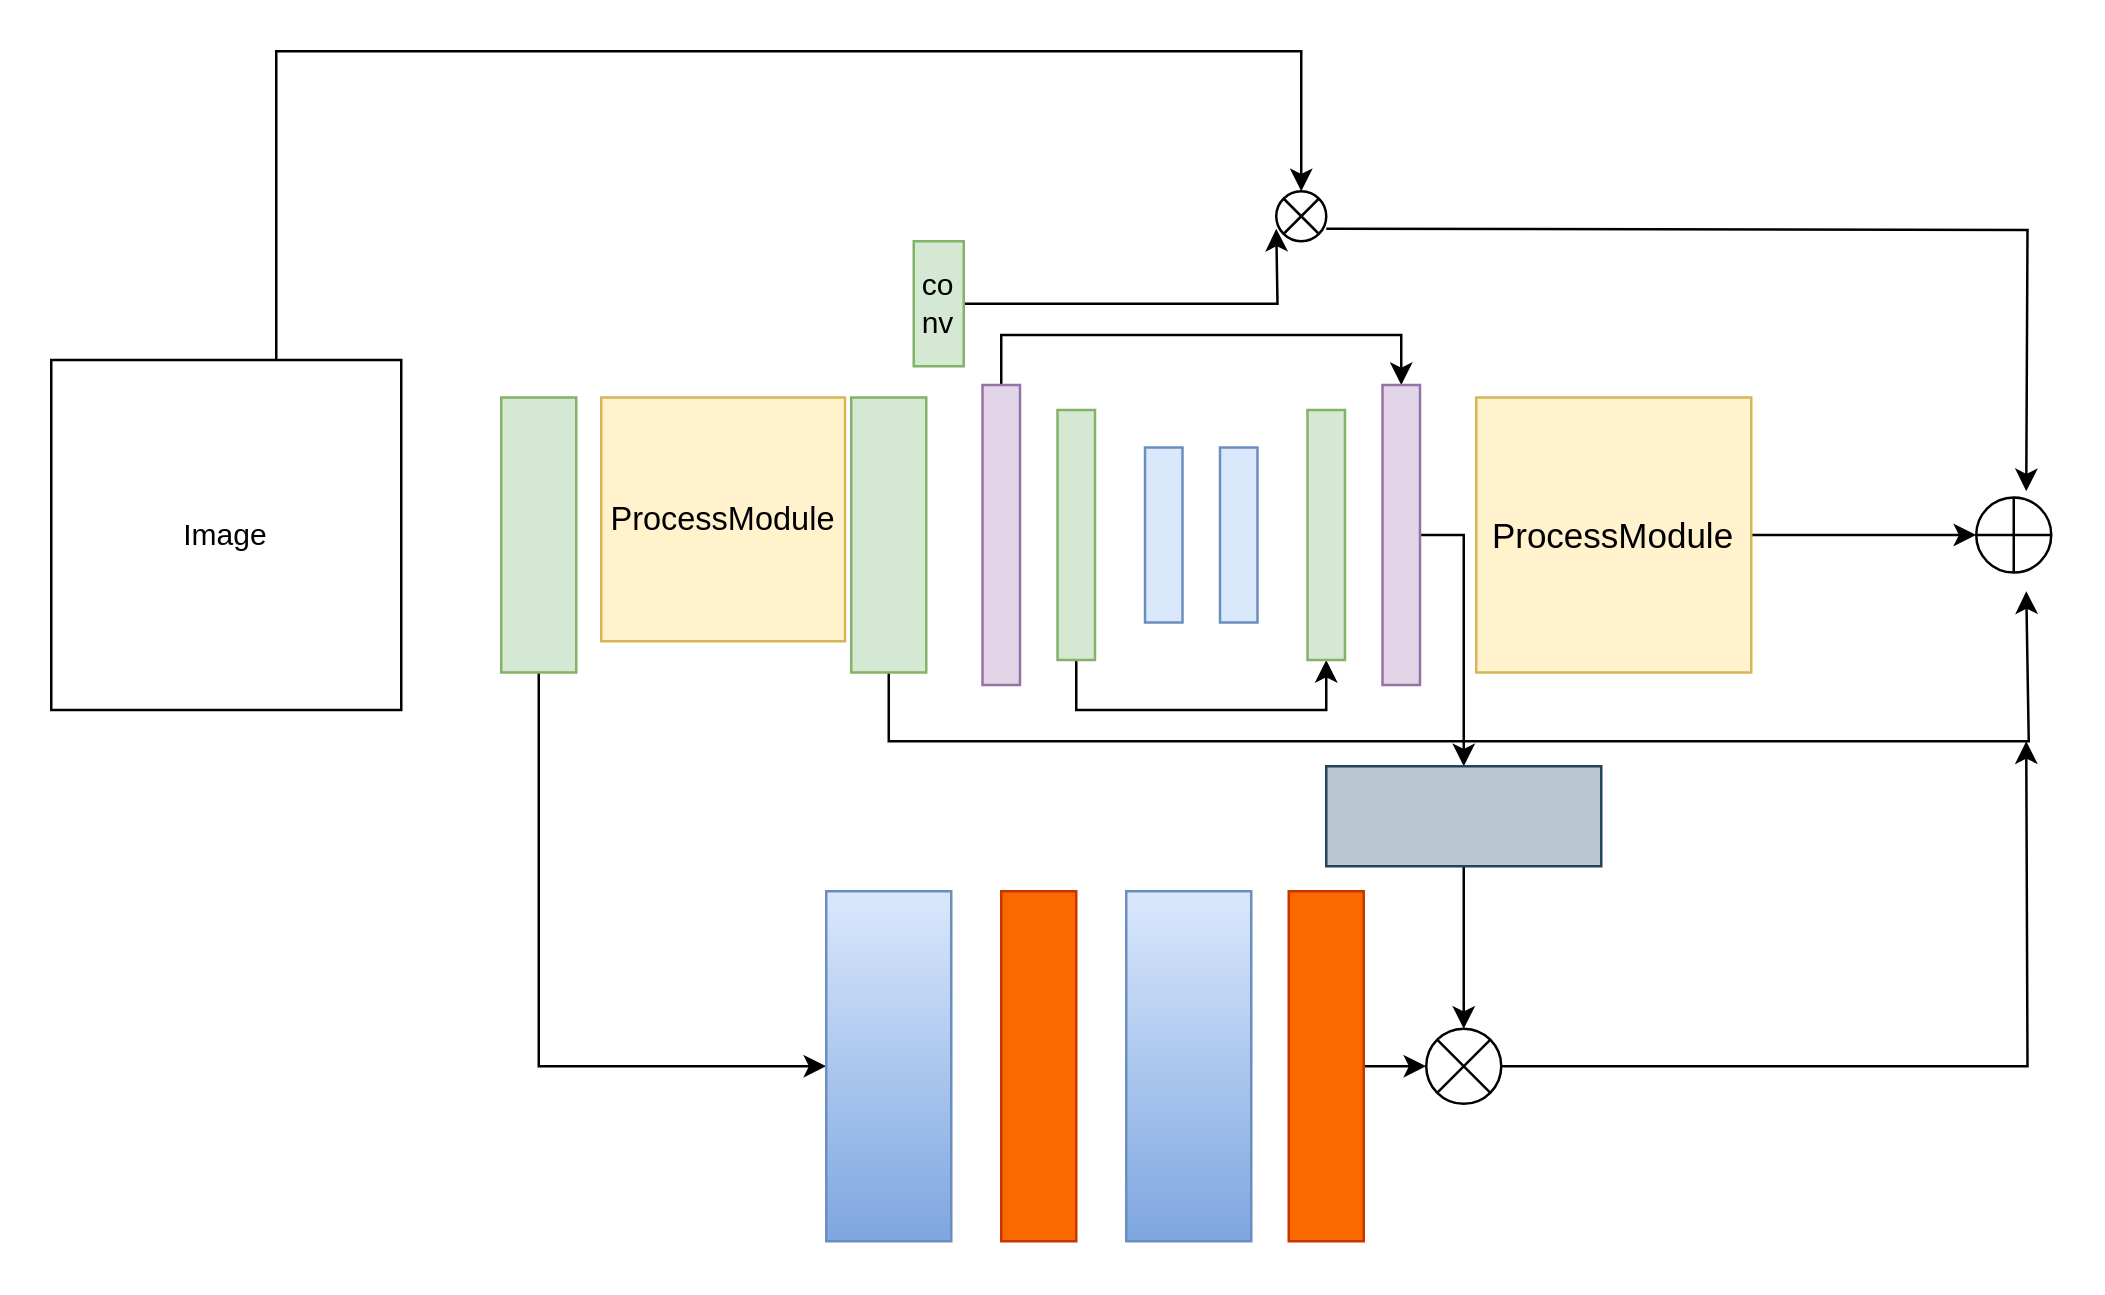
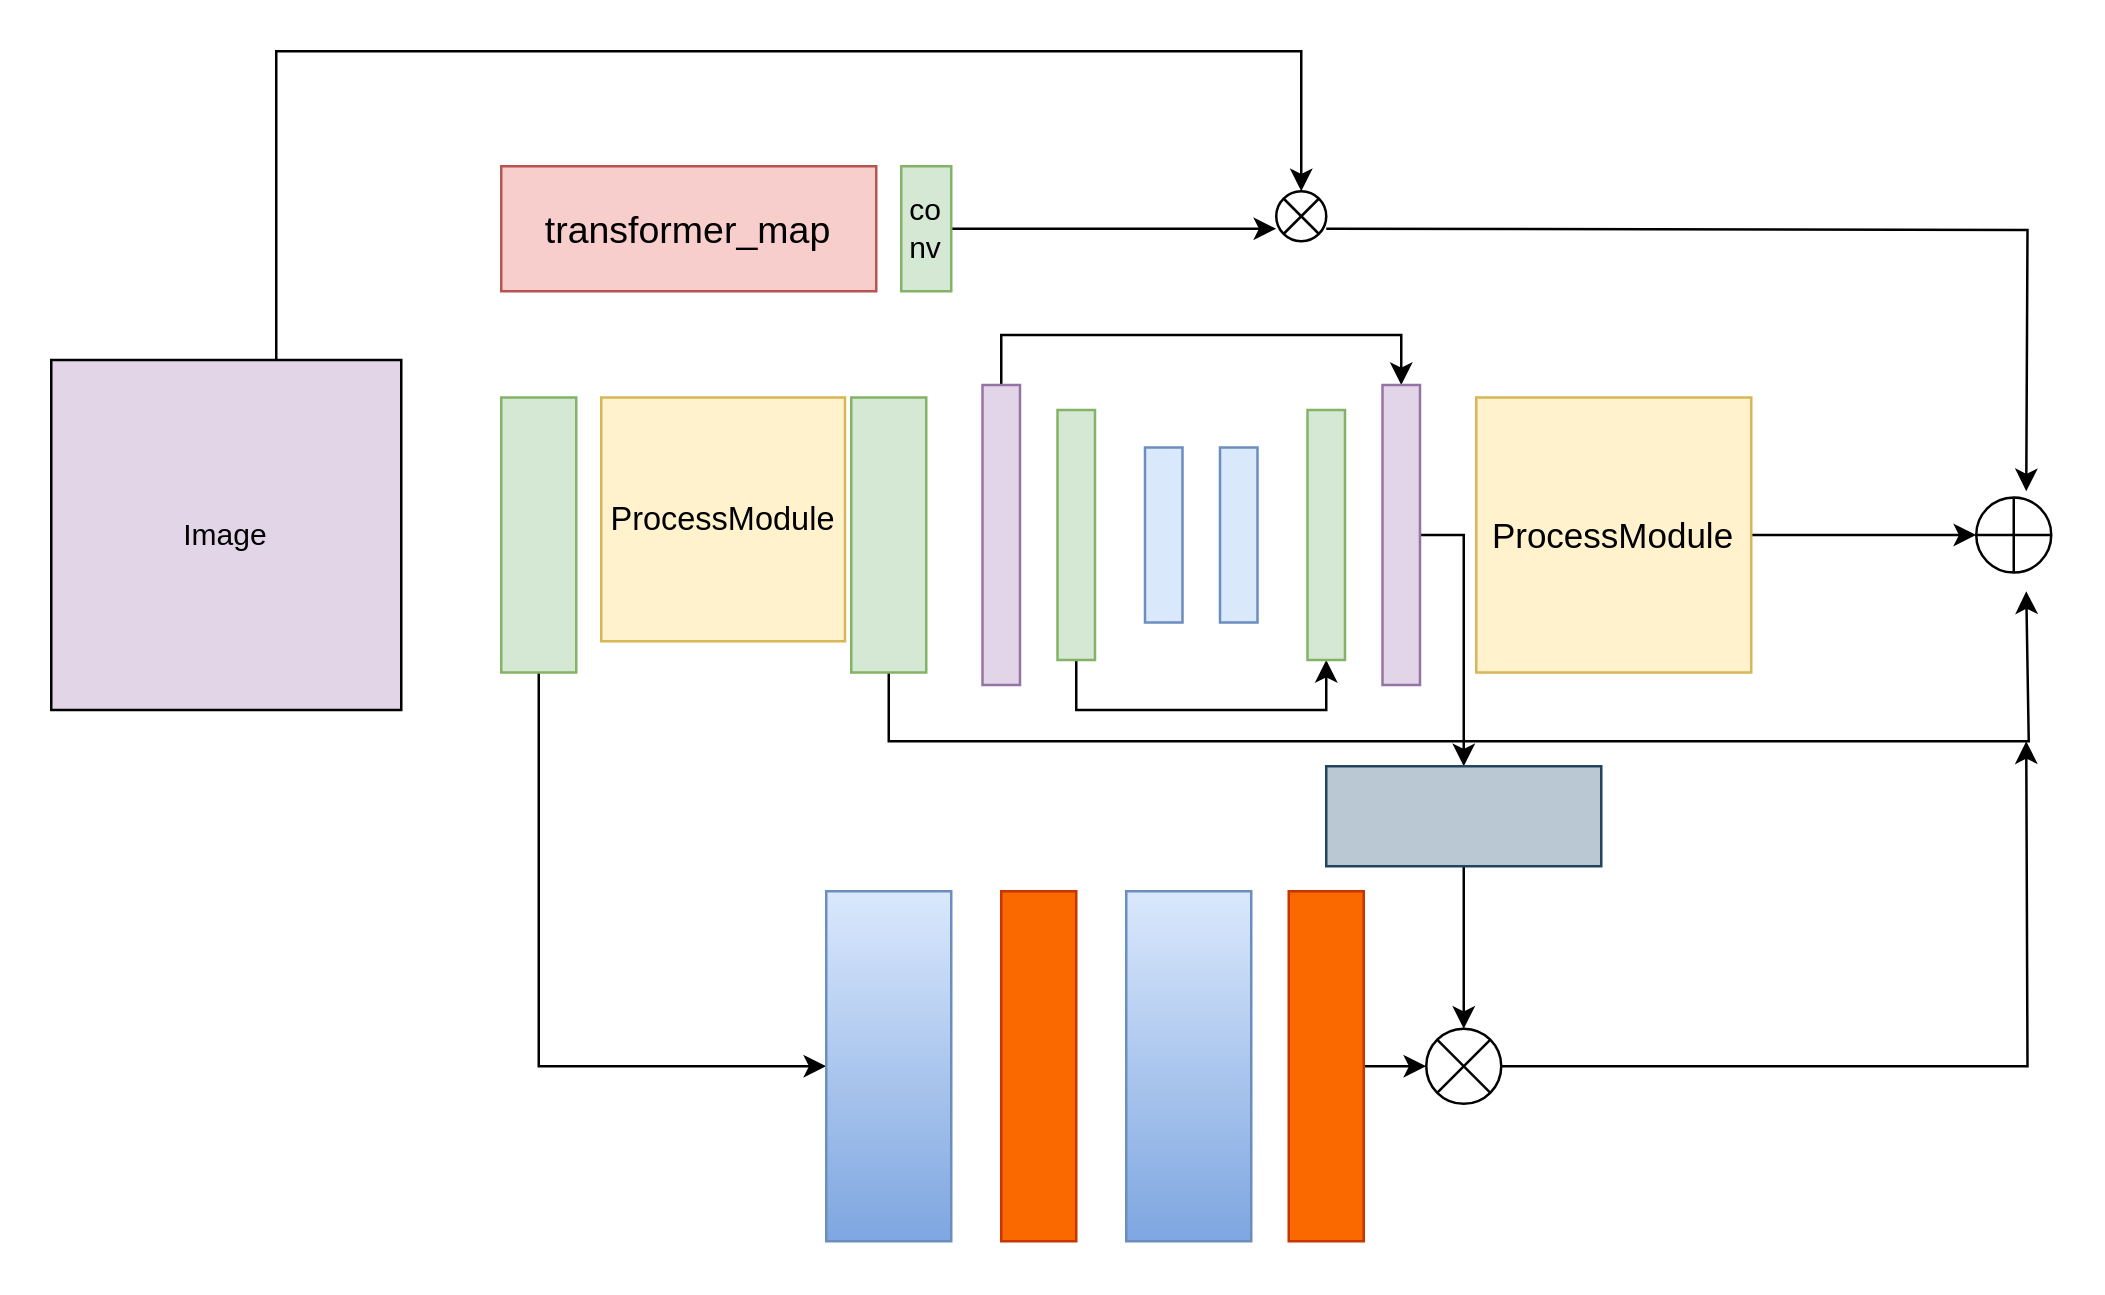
  <mxCell id="0" />
  <mxCell id="1" parent="0" />
+ <mxCell id="2" value="&lt;font style=&quot;font-size: 15px;&quot;&gt;transformer_map&lt;/font&gt;" style="rounded=0;whiteSpace=wrap;html=1;fillColor=#f8cecc;strokeColor=#b85450;" vertex="1" parent="1"><mxGeometry x="200" y="66" width="150" height="50" as="geometry" /></mxCell>
  <mxCell id="3" style="edgeStyle=orthogonalEdgeStyle;rounded=0;orthogonalLoop=1;jettySize=auto;html=1;exitX=0.5;exitY=1;exitDx=0;exitDy=0;entryX=0;entryY=0.5;entryDx=0;entryDy=0;" edge="1" parent="1" source="4" target="26"><mxGeometry relative="1" as="geometry" /></mxCell>
  <mxCell id="4" value="" style="rounded=0;whiteSpace=wrap;html=1;fillColor=#d5e8d4;strokeColor=#82b366;" vertex="1" parent="1"><mxGeometry x="200" y="158.5" width="30" height="110" as="geometry" /></mxCell>
  <mxCell id="5" style="edgeStyle=orthogonalEdgeStyle;rounded=0;orthogonalLoop=1;jettySize=auto;html=1;exitX=1;exitY=0.5;exitDx=0;exitDy=0;entryX=0;entryY=0.5;entryDx=0;entryDy=0;" edge="1" parent="1" source="6"><mxGeometry relative="1" as="geometry"><mxPoint x="510" y="91" as="targetPoint" /></mxGeometry></mxCell>
- <mxCell id="6" value="co&lt;br&gt;nv" style="rounded=0;whiteSpace=wrap;html=1;fillColor=#d5e8d4;strokeColor=#82b366;" vertex="1" parent="1"><mxGeometry x="365" y="96" width="20" height="50" as="geometry" /></mxCell>
+ <mxCell id="6" value="co&lt;br&gt;nv" style="rounded=0;whiteSpace=wrap;html=1;fillColor=#d5e8d4;strokeColor=#82b366;" vertex="1" parent="1"><mxGeometry x="360" y="66" width="20" height="50" as="geometry" /></mxCell>
  <mxCell id="7" value="&lt;font style=&quot;font-size: 13px;&quot;&gt;ProcessModule&lt;/font&gt;" style="whiteSpace=wrap;html=1;aspect=fixed;fillColor=#fff2cc;strokeColor=#d6b656;" vertex="1" parent="1"><mxGeometry x="240" y="158.5" width="97.5" height="97.5" as="geometry" /></mxCell>
  <mxCell id="8" style="edgeStyle=orthogonalEdgeStyle;rounded=0;orthogonalLoop=1;jettySize=auto;html=1;exitX=0;exitY=0.5;exitDx=0;exitDy=0;entryX=0;entryY=0.5;entryDx=0;entryDy=0;" edge="1" parent="1" source="9" target="16"><mxGeometry relative="1" as="geometry" /></mxCell>
  <mxCell id="9" value="" style="rounded=0;whiteSpace=wrap;html=1;rotation=90;fillColor=#e1d5e7;strokeColor=#9673a6;" vertex="1" parent="1"><mxGeometry x="340" y="206" width="120" height="15" as="geometry" /></mxCell>
  <mxCell id="10" style="edgeStyle=orthogonalEdgeStyle;rounded=0;orthogonalLoop=1;jettySize=auto;html=1;exitX=1;exitY=0.5;exitDx=0;exitDy=0;entryX=1;entryY=0.5;entryDx=0;entryDy=0;" edge="1" parent="1" source="11" target="14"><mxGeometry relative="1" as="geometry" /></mxCell>
  <mxCell id="11" value="" style="rounded=0;whiteSpace=wrap;html=1;rotation=90;fillColor=#d5e8d4;strokeColor=#82b366;" vertex="1" parent="1"><mxGeometry x="380" y="206" width="100" height="15" as="geometry" /></mxCell>
  <mxCell id="12" value="" style="rounded=0;whiteSpace=wrap;html=1;rotation=90;fillColor=#dae8fc;strokeColor=#6c8ebf;" vertex="1" parent="1"><mxGeometry x="430" y="206" width="70" height="15" as="geometry" /></mxCell>
  <mxCell id="13" value="" style="rounded=0;whiteSpace=wrap;html=1;rotation=90;fillColor=#dae8fc;strokeColor=#6c8ebf;" vertex="1" parent="1"><mxGeometry x="460" y="206" width="70" height="15" as="geometry" /></mxCell>
  <mxCell id="14" value="" style="rounded=0;whiteSpace=wrap;html=1;rotation=90;fillColor=#d5e8d4;strokeColor=#82b366;" vertex="1" parent="1"><mxGeometry x="480" y="206" width="100" height="15" as="geometry" /></mxCell>
  <mxCell id="15" style="edgeStyle=orthogonalEdgeStyle;rounded=0;orthogonalLoop=1;jettySize=auto;html=1;exitX=0.5;exitY=0;exitDx=0;exitDy=0;entryX=0.5;entryY=0;entryDx=0;entryDy=0;" edge="1" parent="1" source="16" target="34"><mxGeometry relative="1" as="geometry"><Array as="points"><mxPoint x="585" y="214" /></Array></mxGeometry></mxCell>
  <mxCell id="16" value="" style="rounded=0;whiteSpace=wrap;html=1;rotation=90;fillColor=#e1d5e7;strokeColor=#9673a6;" vertex="1" parent="1"><mxGeometry x="500" y="206" width="120" height="15" as="geometry" /></mxCell>
  <mxCell id="17" style="edgeStyle=orthogonalEdgeStyle;rounded=0;orthogonalLoop=1;jettySize=auto;html=1;exitX=1;exitY=0.5;exitDx=0;exitDy=0;" edge="1" parent="1" source="18"><mxGeometry relative="1" as="geometry"><mxPoint x="790" y="213.5" as="targetPoint" /></mxGeometry></mxCell>
  <mxCell id="18" value="&lt;font style=&quot;font-size: 14px;&quot;&gt;ProcessModule&lt;/font&gt;" style="whiteSpace=wrap;html=1;aspect=fixed;fillColor=#fff2cc;strokeColor=#d6b656;" vertex="1" parent="1"><mxGeometry x="590" y="158.5" width="110" height="110" as="geometry" /></mxCell>
  <mxCell id="19" style="edgeStyle=orthogonalEdgeStyle;rounded=0;orthogonalLoop=1;jettySize=auto;html=1;exitX=0.5;exitY=0;exitDx=0;exitDy=0;" edge="1" parent="1"><mxGeometry relative="1" as="geometry"><mxPoint x="520" y="76" as="targetPoint" /><mxPoint x="110" y="143.5" as="sourcePoint" /><Array as="points"><mxPoint x="110" y="20" /><mxPoint x="520" y="20" /></Array></mxGeometry></mxCell>
- <mxCell id="20" value="Image" style="whiteSpace=wrap;html=1;aspect=fixed;" vertex="1" parent="1"><mxGeometry x="20" y="143.5" width="140" height="140" as="geometry" /></mxCell>
+ <mxCell id="20" value="Image" style="whiteSpace=wrap;html=1;aspect=fixed;fillColor=#e1d5e7;" vertex="1" parent="1"><mxGeometry x="20" y="143.5" width="140" height="140" as="geometry" /></mxCell>
  <mxCell id="21" style="edgeStyle=orthogonalEdgeStyle;rounded=0;orthogonalLoop=1;jettySize=auto;html=1;exitX=0.5;exitY=1;exitDx=0;exitDy=0;" edge="1" parent="1" source="22"><mxGeometry relative="1" as="geometry"><mxPoint x="810" y="236" as="targetPoint" /><Array as="points"><mxPoint x="355" y="296" /><mxPoint x="811" y="296" /></Array></mxGeometry></mxCell>
  <mxCell id="22" value="" style="rounded=0;whiteSpace=wrap;html=1;fillColor=#d5e8d4;strokeColor=#82b366;" vertex="1" parent="1"><mxGeometry x="340" y="158.5" width="30" height="110" as="geometry" /></mxCell>
  <mxCell id="23" style="edgeStyle=orthogonalEdgeStyle;rounded=0;orthogonalLoop=1;jettySize=auto;html=1;exitX=1;exitY=0.5;exitDx=0;exitDy=0;" edge="1" parent="1"><mxGeometry relative="1" as="geometry"><mxPoint x="810" y="196" as="targetPoint" /><mxPoint x="530" y="91" as="sourcePoint" /></mxGeometry></mxCell>
  <mxCell id="24" value="" style="shape=orEllipse;perimeter=ellipsePerimeter;whiteSpace=wrap;html=1;backgroundOutline=1;" vertex="1" parent="1"><mxGeometry x="790" y="198.5" width="30" height="30" as="geometry" /></mxCell>
  <mxCell id="25" value="" style="shape=sumEllipse;perimeter=ellipsePerimeter;whiteSpace=wrap;html=1;backgroundOutline=1;" vertex="1" parent="1"><mxGeometry x="510" y="76" width="20" height="20" as="geometry" /></mxCell>
  <mxCell id="26" value="" style="rounded=0;whiteSpace=wrap;html=1;fillColor=#dae8fc;gradientColor=#7ea6e0;strokeColor=#6c8ebf;" vertex="1" parent="1"><mxGeometry x="330" y="356" width="50" height="140" as="geometry" /></mxCell>
  <mxCell id="27" value="" style="rounded=0;whiteSpace=wrap;html=1;fillColor=#dae8fc;gradientColor=#7ea6e0;strokeColor=#6c8ebf;" vertex="1" parent="1"><mxGeometry x="450" y="356" width="50" height="140" as="geometry" /></mxCell>
  <mxCell id="28" value="" style="rounded=0;whiteSpace=wrap;html=1;fillColor=#fa6800;fontColor=#000000;strokeColor=#C73500;" vertex="1" parent="1"><mxGeometry x="400" y="356" width="30" height="140" as="geometry" /></mxCell>
  <mxCell id="29" style="edgeStyle=orthogonalEdgeStyle;rounded=0;orthogonalLoop=1;jettySize=auto;html=1;exitX=1;exitY=0.5;exitDx=0;exitDy=0;entryX=0;entryY=0.5;entryDx=0;entryDy=0;" edge="1" parent="1" source="30" target="32"><mxGeometry relative="1" as="geometry" /></mxCell>
  <mxCell id="30" value="" style="rounded=0;whiteSpace=wrap;html=1;fillColor=#fa6800;fontColor=#000000;strokeColor=#C73500;" vertex="1" parent="1"><mxGeometry x="515" y="356" width="30" height="140" as="geometry" /></mxCell>
  <mxCell id="31" style="edgeStyle=orthogonalEdgeStyle;rounded=0;orthogonalLoop=1;jettySize=auto;html=1;exitX=1;exitY=0.5;exitDx=0;exitDy=0;" edge="1" parent="1" source="32"><mxGeometry relative="1" as="geometry"><mxPoint x="810" y="296" as="targetPoint" /></mxGeometry></mxCell>
  <mxCell id="32" value="" style="shape=sumEllipse;perimeter=ellipsePerimeter;whiteSpace=wrap;html=1;backgroundOutline=1;" vertex="1" parent="1"><mxGeometry x="570" y="411" width="30" height="30" as="geometry" /></mxCell>
  <mxCell id="33" style="edgeStyle=orthogonalEdgeStyle;rounded=0;orthogonalLoop=1;jettySize=auto;html=1;exitX=0.5;exitY=1;exitDx=0;exitDy=0;entryX=0.5;entryY=0;entryDx=0;entryDy=0;" edge="1" parent="1" source="34" target="32"><mxGeometry relative="1" as="geometry" /></mxCell>
  <mxCell id="34" value="" style="rounded=0;whiteSpace=wrap;html=1;fillColor=#bac8d3;strokeColor=#23445d;" vertex="1" parent="1"><mxGeometry x="530" y="306" width="110" height="40" as="geometry" /></mxCell>
